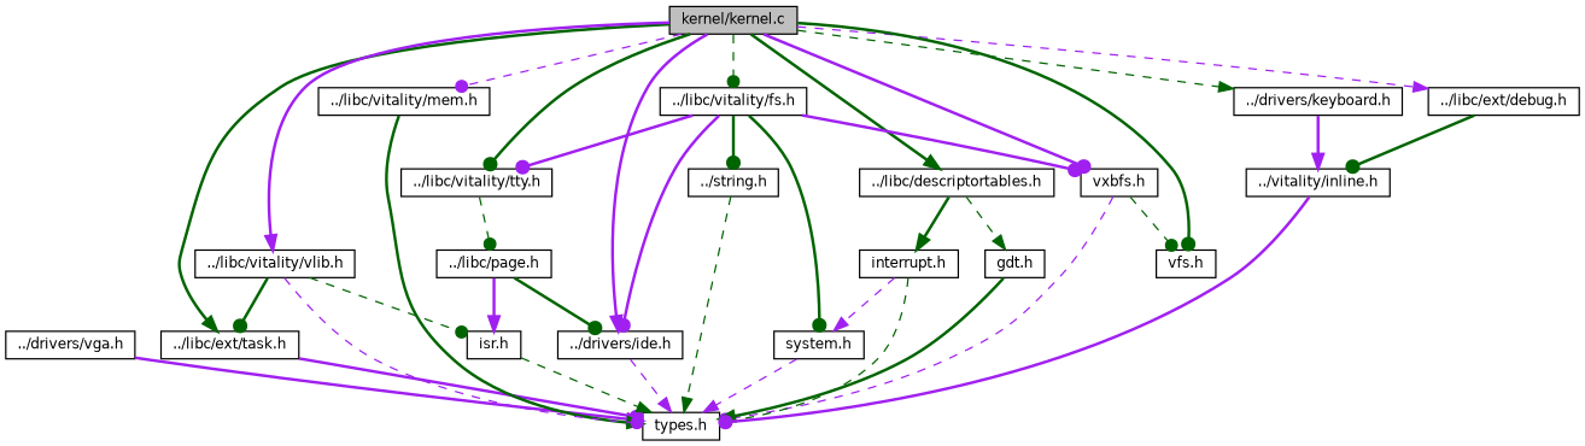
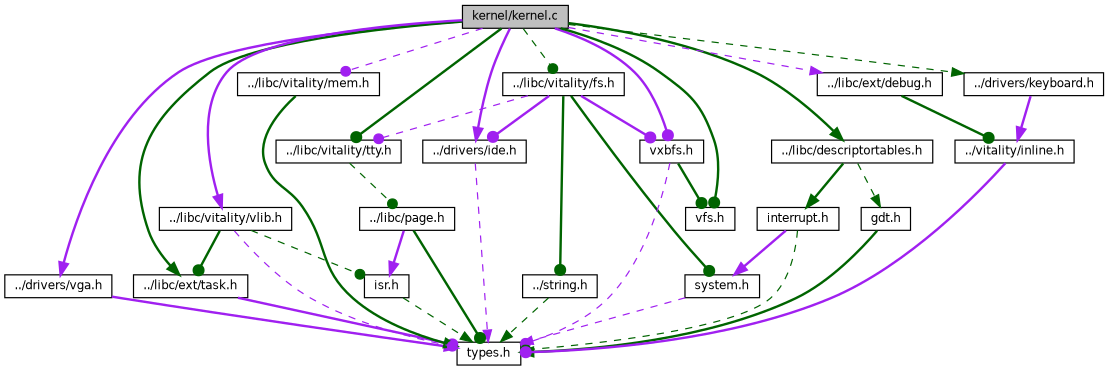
  digraph {
    node [color=black fillcolor=white fontname=Helvetica fontsize=10 shape=record style=filled]
    edge [arrowhead=dot color=darkgreen fontname=Helvetica fontsize=10 labelfontname=Helvetica labelfontsize=10 style=bold]
    n1 [fillcolor=grey75 fontcolor=black height=0.2 label="kernel/kernel.c" width=0.4]
    n2 [height=0.2 label="../libc/vitality/tty.h" width=0.4]
    n3 [height=0.2 label="../libc/descriptortables.h" width=0.4]
    n4 [height=0.2 label="../libc/ext/debug.h" width=0.4]
    n5 [height=0.2 label="../drivers/vga.h" width=0.4]
    n6 [height=0.2 label="../libc/ext/task.h" width=0.4]
    n7 [height=0.2 label="../libc/vitality/mem.h" width=0.4]
    n8 [height=0.2 label="../libc/vitality/vlib.h" width=0.4]
    n9 [height=0.2 label="../drivers/ide.h" width=0.4]
    n10 [height=0.2 label="../libc/vitality/fs.h" width=0.4]
    n11 [height=0.2 label="vxbfs.h" width=0.4]
    n12 [height=0.2 label="vfs.h" width=0.4]
    n13 [height=0.2 label="../drivers/keyboard.h" width=0.4]
    n14 [height=0.2 label="../libc/page.h" width=0.4]
    n15 [height=0.2 label="gdt.h" width=0.4]
    n16 [height=0.2 label="interrupt.h" width=0.4]
    n17 [height=0.2 label="types.h" width=0.4]
    n18 [height=0.2 label="isr.h" width=0.4]
    n19 [height=0.2 label="../vitality/inline.h" width=0.4]
    n20 [height=0.2 label="system.h" width=0.4]
    n21 [height=0.2 label="../string.h" width=0.4]
    n1 -> n2
    n1 -> n3 [arrowhead=normal]
    n1 -> n4 [arrowhead=normal color=purple style=dashed]
+   n1 -> n5 [arrowhead=normal color=purple]
    n1 -> n6 [arrowhead=normal]
    n1 -> n7 [color=purple style=dashed]
    n1 -> n8 [arrowhead=normal color=purple]
    n1 -> n9 [arrowhead=normal color=purple]
    n1 -> n10 [style=dashed]
    n1 -> n11 [color=purple]
    n1 -> n12
    n1 -> n13 [arrowhead=normal style=dashed]
    n2 -> n14 [style=dashed]
    n3 -> n15 [arrowhead=normal style=dashed]
    n3 -> n16 [arrowhead=normal]
    n4 -> n19
    n5 -> n17 [arrowhead=normal color=purple]
    n6 -> n17 [color=purple]
    n7 -> n17 [arrowhead=normal]
    n8 -> n6
    n8 -> n17 [color=purple style=dashed]
    n8 -> n18 [style=dashed]
    n9 -> n17 [arrowhead=normal color=purple style=dashed]
-   n10 -> n2 [color=purple]
+   n10 -> n2 [color=purple style=dashed]
    n10 -> n9 [color=purple]
    n10 -> n11 [color=purple]
    n10 -> n20
    n10 -> n21
-   n11 -> n12 [style=dashed]
+   n11 -> n12
    n11 -> n17 [color=purple style=dashed]
    n13 -> n19 [arrowhead=normal color=purple]
-   n14 -> n9
+   n14 -> n17
    n14 -> n18 [arrowhead=normal color=purple]
    n15 -> n17 [arrowhead=normal]
    n16 -> n17 [style=dashed]
-   n16 -> n20 [arrowhead=normal color=purple style=dashed]
+   n16 -> n20 [arrowhead=normal color=purple]
    n18 -> n17 [arrowhead=normal style=dashed]
    n19 -> n17 [color=purple]
    n20 -> n17 [arrowhead=normal color=purple style=dashed]
    n21 -> n17 [arrowhead=normal style=dashed]
  }
